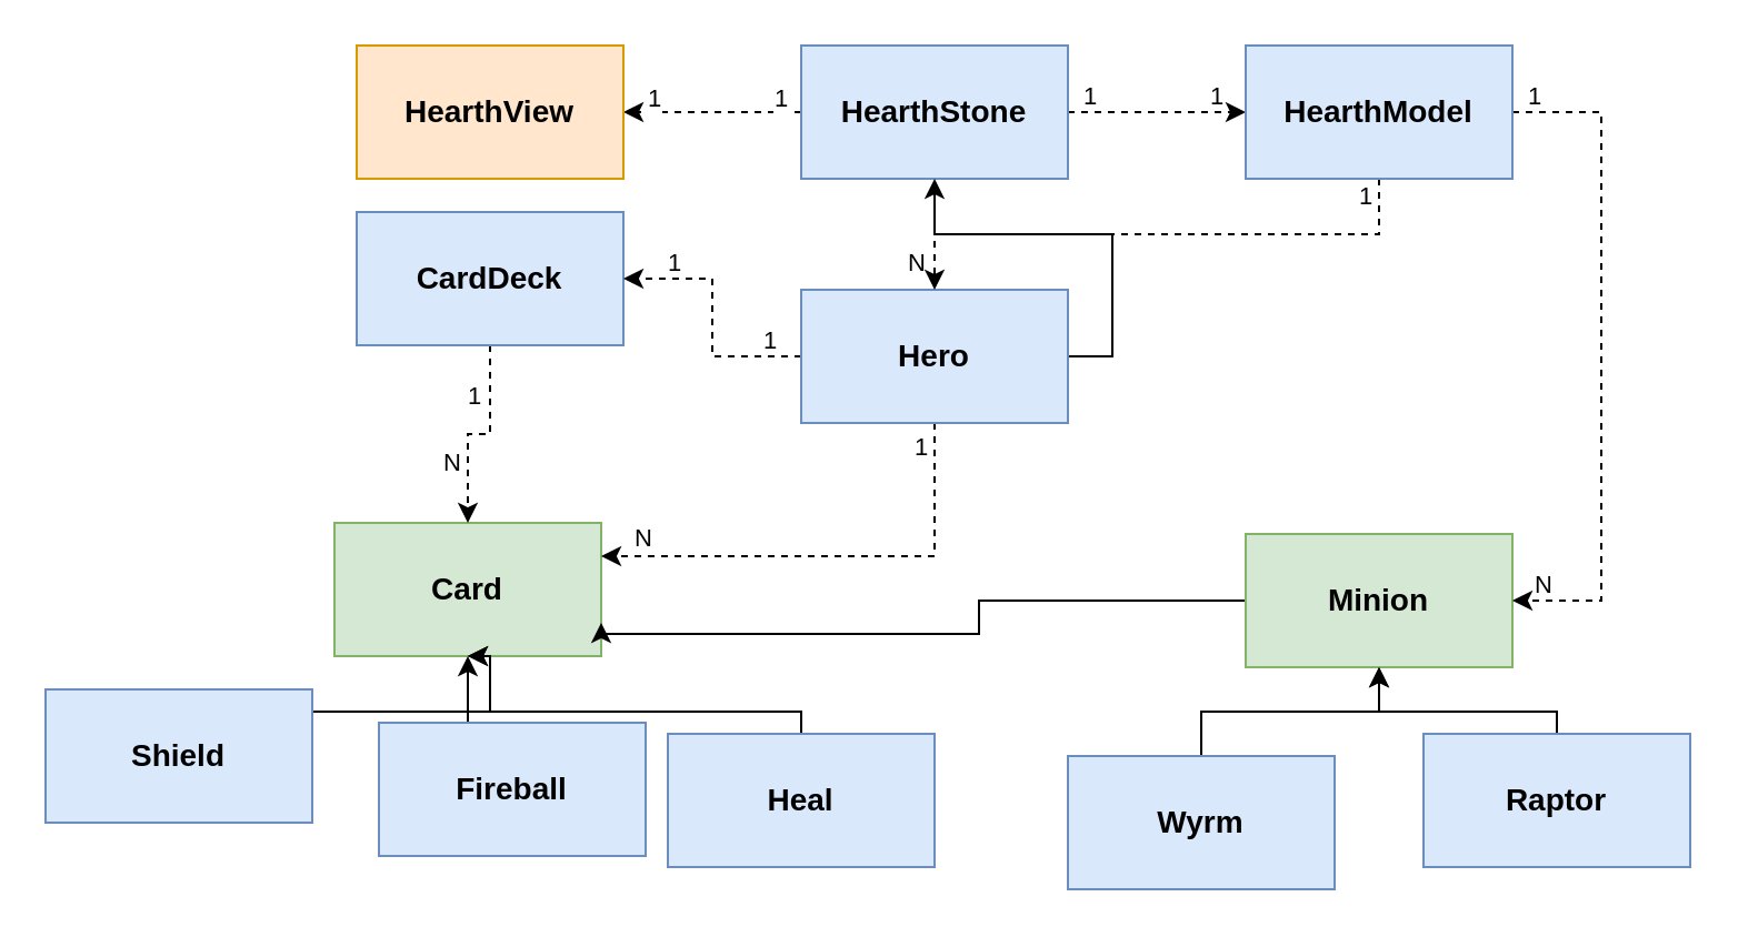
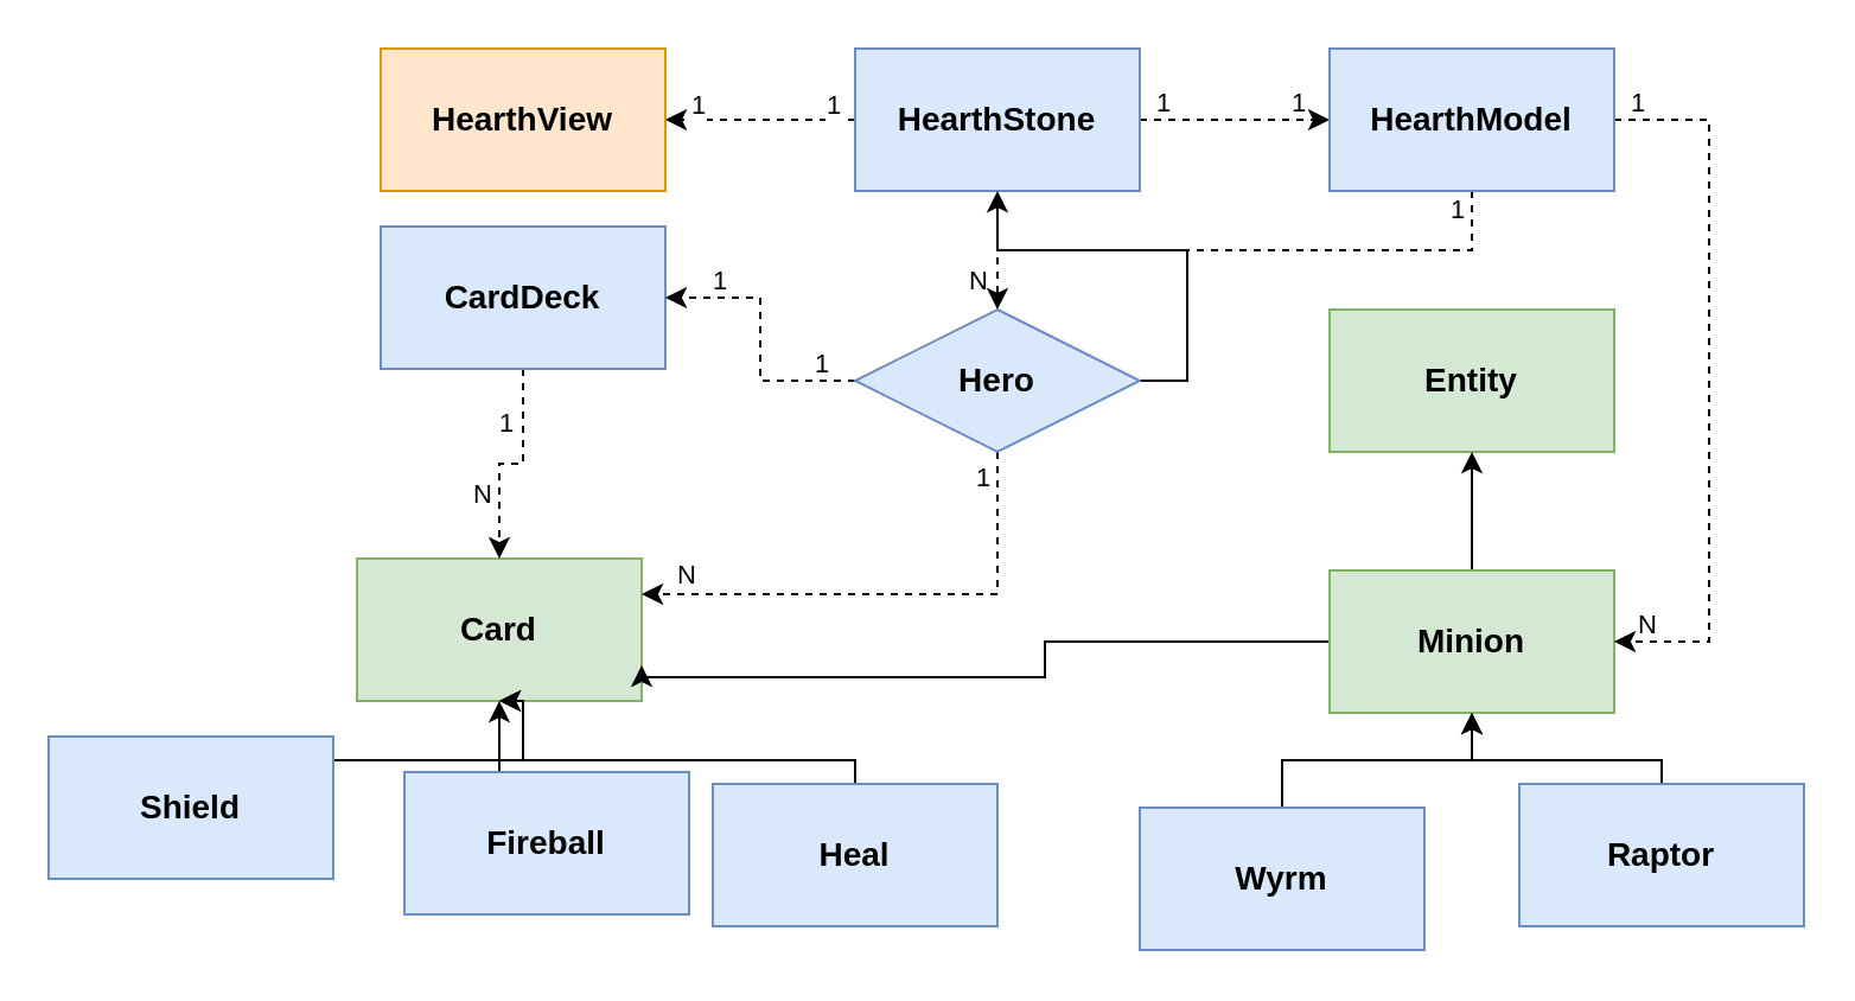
  <mxCell id="0" />
  <mxCell id="1" parent="0" />
  <mxCell id="2" value="&lt;b style=&quot;font-size: 14px;&quot;&gt;&lt;font style=&quot;font-size: 14px;&quot;&gt;Card&lt;/font&gt;&lt;/b&gt;" style="rounded=0;whiteSpace=wrap;html=1;fillColor=#d5e8d4;strokeColor=#82b366;fontSize=14;" parent="1" vertex="1"><mxGeometry x="150" y="235" width="120" height="60" as="geometry" /></mxCell>
  <mxCell id="3" style="edgeStyle=orthogonalEdgeStyle;rounded=0;orthogonalLoop=1;jettySize=auto;html=1;exitX=1;exitY=0.5;exitDx=0;exitDy=0;entryX=0;entryY=0.5;entryDx=0;entryDy=0;dashed=1;" edge="1" parent="1" source="9" target="43"><mxGeometry relative="1" as="geometry" /></mxCell>
  <mxCell id="4" value="1" style="edgeLabel;html=1;align=center;verticalAlign=middle;resizable=0;points=[];" vertex="1" connectable="0" parent="3"><mxGeometry x="-0.769" y="-1" relative="1" as="geometry"><mxPoint y="-9" as="offset" /></mxGeometry></mxCell>
  <mxCell id="5" value="1" style="edgeLabel;html=1;align=center;verticalAlign=middle;resizable=0;points=[];" vertex="1" connectable="0" parent="3"><mxGeometry x="0.647" y="3" relative="1" as="geometry"><mxPoint y="-5" as="offset" /></mxGeometry></mxCell>
  <mxCell id="6" style="edgeStyle=orthogonalEdgeStyle;rounded=0;orthogonalLoop=1;jettySize=auto;html=1;exitX=0;exitY=0.5;exitDx=0;exitDy=0;entryX=1;entryY=0.5;entryDx=0;entryDy=0;dashed=1;" edge="1" parent="1" source="9" target="10"><mxGeometry relative="1" as="geometry" /></mxCell>
  <mxCell id="7" value="1" style="edgeLabel;html=1;align=center;verticalAlign=middle;resizable=0;points=[];" vertex="1" connectable="0" parent="6"><mxGeometry x="0.443" y="-4" relative="1" as="geometry"><mxPoint x="-9" y="-3" as="offset" /></mxGeometry></mxCell>
  <mxCell id="8" value="1" style="edgeLabel;html=1;align=center;verticalAlign=middle;resizable=0;points=[];" vertex="1" connectable="0" parent="6"><mxGeometry x="-0.376" relative="1" as="geometry"><mxPoint x="15" y="-7" as="offset" /></mxGeometry></mxCell>
  <mxCell id="9" value="&lt;b&gt;&lt;font style=&quot;font-size: 14px;&quot;&gt;HearthStone&lt;/font&gt;&lt;/b&gt;" style="rounded=0;whiteSpace=wrap;html=1;fillColor=#dae8fc;strokeColor=#6c8ebf;" parent="1" vertex="1"><mxGeometry x="360" y="20" width="120" height="60" as="geometry" /></mxCell>
  <mxCell id="10" value="&lt;b&gt;&lt;font style=&quot;font-size: 14px;&quot;&gt;HearthView&lt;/font&gt;&lt;/b&gt;" style="rounded=0;whiteSpace=wrap;html=1;fillColor=#ffe6cc;strokeColor=#d79b00;" parent="1" vertex="1"><mxGeometry x="160" y="20" width="120" height="60" as="geometry" /></mxCell>
  <mxCell id="11" style="edgeStyle=orthogonalEdgeStyle;rounded=0;orthogonalLoop=1;jettySize=auto;html=1;exitX=0.5;exitY=0;exitDx=0;exitDy=0;entryX=0.5;entryY=1;entryDx=0;entryDy=0;" edge="1" parent="1" source="12" target="2"><mxGeometry relative="1" as="geometry"><Array as="points"><mxPoint x="80" y="320" /><mxPoint x="220" y="320" /></Array></mxGeometry></mxCell>
  <mxCell id="12" value="&lt;b&gt;&lt;font style=&quot;font-size: 14px;&quot;&gt;Shield&lt;/font&gt;&lt;/b&gt;" style="rounded=0;whiteSpace=wrap;html=1;fillColor=#dae8fc;strokeColor=#6c8ebf;" vertex="1" parent="1"><mxGeometry x="20" y="310" width="120" height="60" as="geometry" /></mxCell>
  <mxCell id="13" style="edgeStyle=orthogonalEdgeStyle;rounded=0;orthogonalLoop=1;jettySize=auto;html=1;exitX=0.5;exitY=0;exitDx=0;exitDy=0;entryX=0.5;entryY=1;entryDx=0;entryDy=0;" edge="1" parent="1" source="14" target="2"><mxGeometry relative="1" as="geometry"><Array as="points"><mxPoint x="360" y="320" /><mxPoint x="220" y="320" /></Array></mxGeometry></mxCell>
  <mxCell id="14" value="&lt;b&gt;&lt;font style=&quot;font-size: 14px;&quot;&gt;Heal&lt;/font&gt;&lt;/b&gt;" style="rounded=0;whiteSpace=wrap;html=1;fillColor=#dae8fc;strokeColor=#6c8ebf;" vertex="1" parent="1"><mxGeometry x="300" y="330" width="120" height="60" as="geometry" /></mxCell>
  <mxCell id="15" style="edgeStyle=orthogonalEdgeStyle;rounded=0;orthogonalLoop=1;jettySize=auto;html=1;exitX=0.5;exitY=0;exitDx=0;exitDy=0;entryX=0.5;entryY=1;entryDx=0;entryDy=0;" edge="1" parent="1" source="16" target="2"><mxGeometry relative="1" as="geometry" /></mxCell>
  <mxCell id="16" value="&lt;b&gt;&lt;font style=&quot;font-size: 14px;&quot;&gt;Fireball&lt;/font&gt;&lt;/b&gt;" style="rounded=0;whiteSpace=wrap;html=1;fillColor=#dae8fc;strokeColor=#6c8ebf;" vertex="1" parent="1"><mxGeometry x="170" y="325" width="120" height="60" as="geometry" /></mxCell>
  <mxCell id="17" style="edgeStyle=orthogonalEdgeStyle;rounded=0;orthogonalLoop=1;jettySize=auto;html=1;exitX=0.5;exitY=1;exitDx=0;exitDy=0;entryX=0.5;entryY=0;entryDx=0;entryDy=0;dashed=1;" edge="1" parent="1" source="20" target="2"><mxGeometry relative="1" as="geometry" /></mxCell>
  <mxCell id="18" value="1" style="edgeLabel;html=1;align=center;verticalAlign=middle;resizable=0;points=[];" vertex="1" connectable="0" parent="17"><mxGeometry x="-0.322" y="-1" relative="1" as="geometry"><mxPoint x="-7" y="-9" as="offset" /></mxGeometry></mxCell>
  <mxCell id="19" value="N" style="edgeLabel;html=1;align=center;verticalAlign=middle;resizable=0;points=[];" vertex="1" connectable="0" parent="17"><mxGeometry x="0.444" y="2" relative="1" as="geometry"><mxPoint x="-10" y="-3" as="offset" /></mxGeometry></mxCell>
  <mxCell id="20" value="&lt;b&gt;&lt;font style=&quot;font-size: 14px;&quot;&gt;CardDeck&lt;/font&gt;&lt;/b&gt;" style="rounded=0;whiteSpace=wrap;html=1;fillColor=#dae8fc;strokeColor=#6c8ebf;" vertex="1" parent="1"><mxGeometry x="160" y="95" width="120" height="60" as="geometry" /></mxCell>
+ <mxCell id="21" value="&lt;b style=&quot;font-size: 14px;&quot;&gt;&lt;font style=&quot;font-size: 14px;&quot;&gt;Entity&lt;/font&gt;&lt;/b&gt;" style="rounded=0;whiteSpace=wrap;html=1;fillColor=#d5e8d4;strokeColor=#82b366;fontSize=14;" vertex="1" parent="1"><mxGeometry x="560" y="130" width="120" height="60" as="geometry" /></mxCell>
  <mxCell id="22" style="edgeStyle=orthogonalEdgeStyle;rounded=0;orthogonalLoop=1;jettySize=auto;html=1;exitX=1;exitY=0.5;exitDx=0;exitDy=0;" edge="1" parent="1" source="29" target="9"><mxGeometry relative="1" as="geometry" /></mxCell>
  <mxCell id="23" style="edgeStyle=orthogonalEdgeStyle;rounded=0;orthogonalLoop=1;jettySize=auto;html=1;exitX=0.5;exitY=1;exitDx=0;exitDy=0;entryX=1;entryY=0.25;entryDx=0;entryDy=0;dashed=1;" edge="1" parent="1" source="29" target="2"><mxGeometry relative="1" as="geometry" /></mxCell>
  <mxCell id="24" value="1" style="edgeLabel;html=1;align=center;verticalAlign=middle;resizable=0;points=[];" vertex="1" connectable="0" parent="23"><mxGeometry x="-0.892" y="-2" relative="1" as="geometry"><mxPoint x="-5" y="-1" as="offset" /></mxGeometry></mxCell>
  <mxCell id="25" value="N" style="edgeLabel;html=1;align=center;verticalAlign=middle;resizable=0;points=[];" vertex="1" connectable="0" parent="23"><mxGeometry x="0.829" y="1" relative="1" as="geometry"><mxPoint y="-10" as="offset" /></mxGeometry></mxCell>
  <mxCell id="26" style="edgeStyle=orthogonalEdgeStyle;rounded=0;orthogonalLoop=1;jettySize=auto;html=1;exitX=0;exitY=0.5;exitDx=0;exitDy=0;entryX=1;entryY=0.5;entryDx=0;entryDy=0;dashed=1;" edge="1" parent="1" source="29" target="20"><mxGeometry relative="1" as="geometry" /></mxCell>
  <mxCell id="27" value="1" style="edgeLabel;html=1;align=center;verticalAlign=middle;resizable=0;points=[];" vertex="1" connectable="0" parent="26"><mxGeometry x="-0.744" y="-1" relative="1" as="geometry"><mxPoint y="-7" as="offset" /></mxGeometry></mxCell>
  <mxCell id="28" value="1" style="edgeLabel;html=1;align=center;verticalAlign=middle;resizable=0;points=[];" vertex="1" connectable="0" parent="26"><mxGeometry x="0.631" y="-1" relative="1" as="geometry"><mxPoint x="1" y="-7" as="offset" /></mxGeometry></mxCell>
- <mxCell id="29" value="&lt;b&gt;&lt;font style=&quot;font-size: 14px;&quot;&gt;Hero&lt;/font&gt;&lt;/b&gt;" style="rounded=0;whiteSpace=wrap;html=1;fillColor=#dae8fc;strokeColor=#6c8ebf;" vertex="1" parent="1"><mxGeometry x="360" y="130" width="120" height="60" as="geometry" /></mxCell>
+ <mxCell id="29" value="&lt;b&gt;&lt;font style=&quot;font-size: 14px;&quot;&gt;Hero&lt;/font&gt;&lt;/b&gt;" style="rhombus;whiteSpace=wrap;html=1;fillColor=#dae8fc;strokeColor=#6c8ebf;" vertex="1" parent="1"><mxGeometry x="360" y="130" width="120" height="60" as="geometry" /></mxCell>
+ <mxCell id="30" style="edgeStyle=orthogonalEdgeStyle;rounded=0;orthogonalLoop=1;jettySize=auto;html=1;exitX=0.5;exitY=0;exitDx=0;exitDy=0;entryX=0.5;entryY=1;entryDx=0;entryDy=0;" edge="1" parent="1" source="32" target="21"><mxGeometry relative="1" as="geometry" /></mxCell>
  <mxCell id="31" style="edgeStyle=orthogonalEdgeStyle;rounded=0;orthogonalLoop=1;jettySize=auto;html=1;exitX=0;exitY=0.5;exitDx=0;exitDy=0;entryX=1;entryY=0.75;entryDx=0;entryDy=0;" edge="1" parent="1" source="32" target="2"><mxGeometry relative="1" as="geometry"><Array as="points"><mxPoint x="440" y="270" /><mxPoint x="440" y="285" /></Array></mxGeometry></mxCell>
  <mxCell id="32" value="&lt;b style=&quot;font-size: 14px;&quot;&gt;&lt;font style=&quot;font-size: 14px;&quot;&gt;Minion&lt;/font&gt;&lt;/b&gt;" style="rounded=0;whiteSpace=wrap;html=1;fillColor=#d5e8d4;strokeColor=#82b366;fontSize=14;" vertex="1" parent="1"><mxGeometry x="560" y="240" width="120" height="60" as="geometry" /></mxCell>
  <mxCell id="33" style="edgeStyle=orthogonalEdgeStyle;rounded=0;orthogonalLoop=1;jettySize=auto;html=1;exitX=0.5;exitY=0;exitDx=0;exitDy=0;entryX=0.5;entryY=1;entryDx=0;entryDy=0;" edge="1" parent="1" source="34" target="32"><mxGeometry relative="1" as="geometry"><Array as="points"><mxPoint x="700" y="320" /><mxPoint x="620" y="320" /></Array></mxGeometry></mxCell>
  <mxCell id="34" value="&lt;span style=&quot;font-size: 14px;&quot;&gt;&lt;b&gt;Raptor&lt;/b&gt;&lt;/span&gt;" style="rounded=0;whiteSpace=wrap;html=1;fillColor=#dae8fc;strokeColor=#6c8ebf;" vertex="1" parent="1"><mxGeometry x="640" y="330" width="120" height="60" as="geometry" /></mxCell>
  <mxCell id="35" style="edgeStyle=orthogonalEdgeStyle;rounded=0;orthogonalLoop=1;jettySize=auto;html=1;exitX=0.5;exitY=0;exitDx=0;exitDy=0;entryX=0.5;entryY=1;entryDx=0;entryDy=0;" edge="1" parent="1" source="36" target="32"><mxGeometry relative="1" as="geometry"><Array as="points"><mxPoint x="540" y="320" /><mxPoint x="620" y="320" /></Array></mxGeometry></mxCell>
  <mxCell id="36" value="&lt;span style=&quot;font-size: 14px;&quot;&gt;&lt;b&gt;Wyrm&lt;/b&gt;&lt;/span&gt;" style="rounded=0;whiteSpace=wrap;html=1;fillColor=#dae8fc;strokeColor=#6c8ebf;" vertex="1" parent="1"><mxGeometry x="480" y="340" width="120" height="60" as="geometry" /></mxCell>
  <mxCell id="37" style="edgeStyle=orthogonalEdgeStyle;rounded=0;orthogonalLoop=1;jettySize=auto;html=1;exitX=0.5;exitY=1;exitDx=0;exitDy=0;entryX=0.5;entryY=0;entryDx=0;entryDy=0;dashed=1;" edge="1" parent="1" source="43" target="29"><mxGeometry relative="1" as="geometry" /></mxCell>
  <mxCell id="38" value="1" style="edgeLabel;html=1;align=center;verticalAlign=middle;resizable=0;points=[];" vertex="1" connectable="0" parent="37"><mxGeometry x="-0.909" y="1" relative="1" as="geometry"><mxPoint x="-8" y="-4" as="offset" /></mxGeometry></mxCell>
  <mxCell id="39" value="N" style="edgeLabel;html=1;align=center;verticalAlign=middle;resizable=0;points=[];" vertex="1" connectable="0" parent="37"><mxGeometry x="0.924" relative="1" as="geometry"><mxPoint x="-9" y="-4" as="offset" /></mxGeometry></mxCell>
  <mxCell id="40" style="edgeStyle=orthogonalEdgeStyle;rounded=0;orthogonalLoop=1;jettySize=auto;html=1;exitX=1;exitY=0.5;exitDx=0;exitDy=0;entryX=1;entryY=0.5;entryDx=0;entryDy=0;dashed=1;" edge="1" parent="1" source="43" target="32"><mxGeometry relative="1" as="geometry"><Array as="points"><mxPoint x="720" y="50" /><mxPoint x="720" y="270" /></Array></mxGeometry></mxCell>
  <mxCell id="41" value="1" style="edgeLabel;html=1;align=center;verticalAlign=middle;resizable=0;points=[];" vertex="1" connectable="0" parent="40"><mxGeometry x="-0.89" relative="1" as="geometry"><mxPoint x="-7" y="-8" as="offset" /></mxGeometry></mxCell>
  <mxCell id="42" value="N" style="edgeLabel;html=1;align=center;verticalAlign=middle;resizable=0;points=[];" vertex="1" connectable="0" parent="40"><mxGeometry x="0.94" y="1" relative="1" as="geometry"><mxPoint x="4" y="-9" as="offset" /></mxGeometry></mxCell>
  <mxCell id="43" value="&lt;b&gt;&lt;font style=&quot;font-size: 14px;&quot;&gt;HearthModel&lt;/font&gt;&lt;/b&gt;" style="rounded=0;whiteSpace=wrap;html=1;fillColor=#dae8fc;strokeColor=#6c8ebf;" vertex="1" parent="1"><mxGeometry x="560" y="20" width="120" height="60" as="geometry" /></mxCell>
